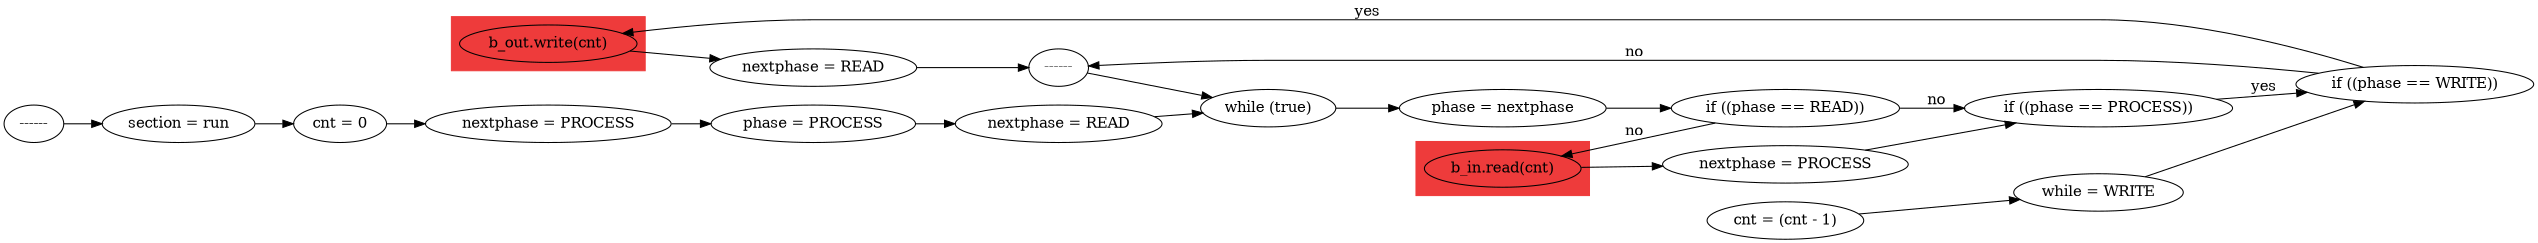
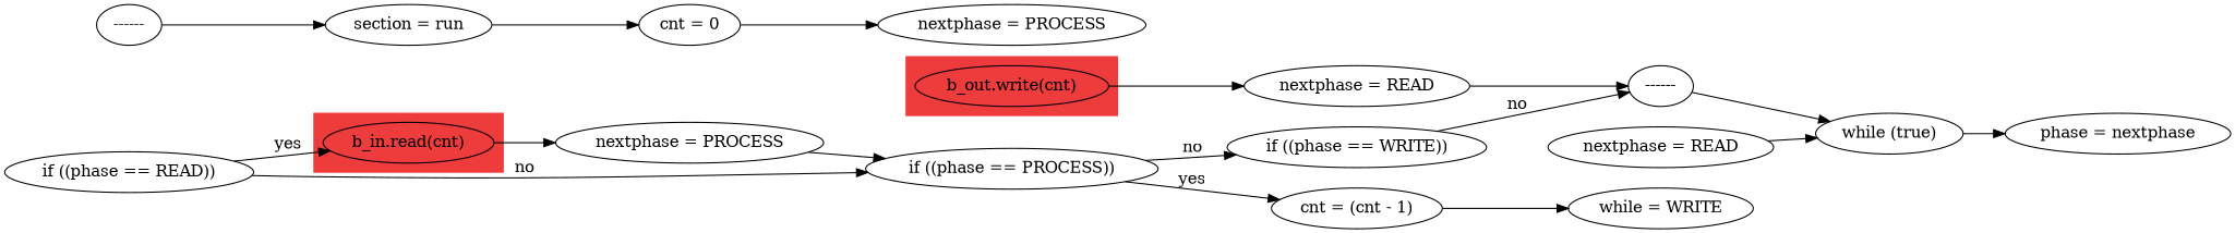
  digraph {
    rankdir=LR
    n1 [label="b_out.write(cnt)"]
    n2 [label="b_in.read(cnt)"]
    n3 [label="nextphase = READ"]
    n4 [label="nextphase = PROCESS"]
    n5 [label="------"]
    n6 [label="section = run"]
    n7 [label="cnt = 0"]
    n8 [label="nextphase = PROCESS"]
-   n9 [label="phase = PROCESS"]
    n10 [label="nextphase = READ"]
    n11 [label="while (true)"]
    n12 [label="phase = nextphase"]
    n13 [label="if ((phase == READ))"]
    n14 [label="if ((phase == PROCESS))"]
    n15 [label="cnt = (cnt - 1)"]
    n16 [label="if ((phase == WRITE))"]
    n17 [label="while = WRITE"]
    n18 [label="------"]
    subgraph cluster_1 {
      color=brown2
      style=filled
      n1
    }
    subgraph cluster_2 {
      color=brown2
      style=filled
      n2
    }
    n1 -> n3
    n2 -> n4
    n3 -> n18
    n4 -> n14
    n5 -> n6
    n6 -> n7
    n7 -> n8
-   n8 -> n9
-   n9 -> n10
    n10 -> n11
    n11 -> n12
-   n12 -> n13
-   n13 -> n2 [label=no]
+   n13 -> n2 [label=yes]
    n13 -> n14 [label=no]
-   n14 -> n16 [label=yes]
+   n14 -> n15 [label=yes]
+   n14 -> n16 [label=no]
    n15 -> n17
-   n16 -> n1 [label=yes]
    n16 -> n18 [label=no]
-   n17 -> n16
    n18 -> n11
  }
